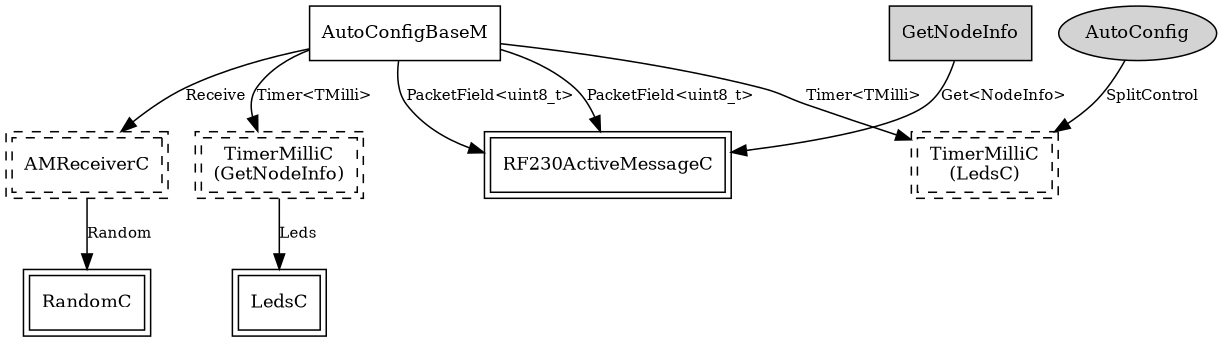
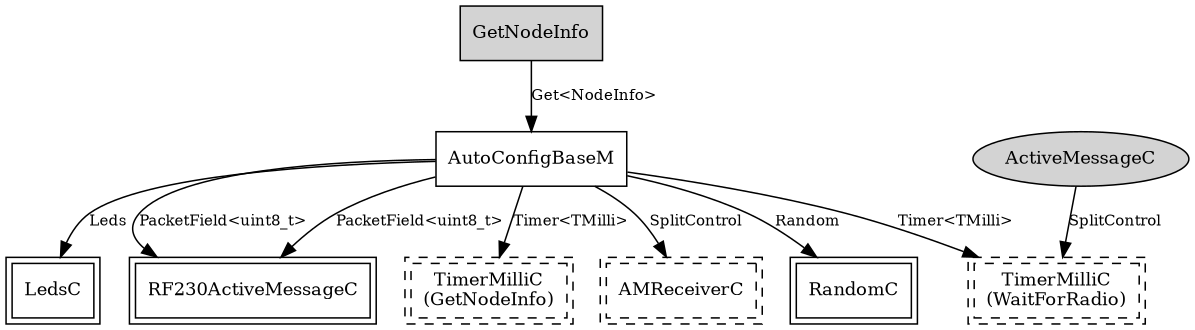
  digraph {
    node [fontsize=12 shape=box peripheries=2]
    edge [fontsize=10]
    n1 [label=GetNodeInfo style=filled peripheries=""]
    AutoConfigBaseM [peripheries=""]
    RF230ActiveMessageC
    LedsC
    n5 [label="TimerMilliC\n(GetNodeInfo)" style=dashed]
-   n6 [label="TimerMilliC\n(LedsC)" style=dashed]
+   n6 [label="TimerMilliC\n(WaitForRadio)" style=dashed]
    n7 [label=AMReceiverC style=dashed]
    RandomC
-   n9 [label=AutoConfig shape=ellipse style=filled peripheries=""]
-   n1 -> RF230ActiveMessageC [label="Get<NodeInfo>"]
+   n9 [label=ActiveMessageC shape=ellipse style=filled peripheries=""]
+   n1 -> AutoConfigBaseM [label="Get<NodeInfo>"]
    AutoConfigBaseM -> RF230ActiveMessageC [label="PacketField<uint8_t>"]
    AutoConfigBaseM -> RF230ActiveMessageC [label="PacketField<uint8_t>"]
-   n5 -> LedsC [label=Leds]
+   AutoConfigBaseM -> LedsC [label=Leds]
    AutoConfigBaseM -> n5 [label="Timer<TMilli>"]
    AutoConfigBaseM -> n6 [label="Timer<TMilli>"]
-   AutoConfigBaseM -> n7 [label=Receive]
-   n7 -> RandomC [label=Random]
+   AutoConfigBaseM -> n7 [label=SplitControl]
+   AutoConfigBaseM -> RandomC [label=Random]
    n9 -> n6 [label=SplitControl]
  }
